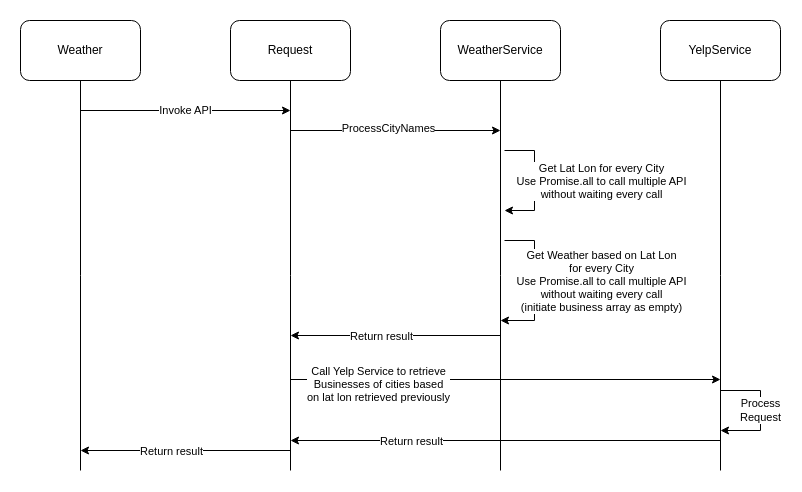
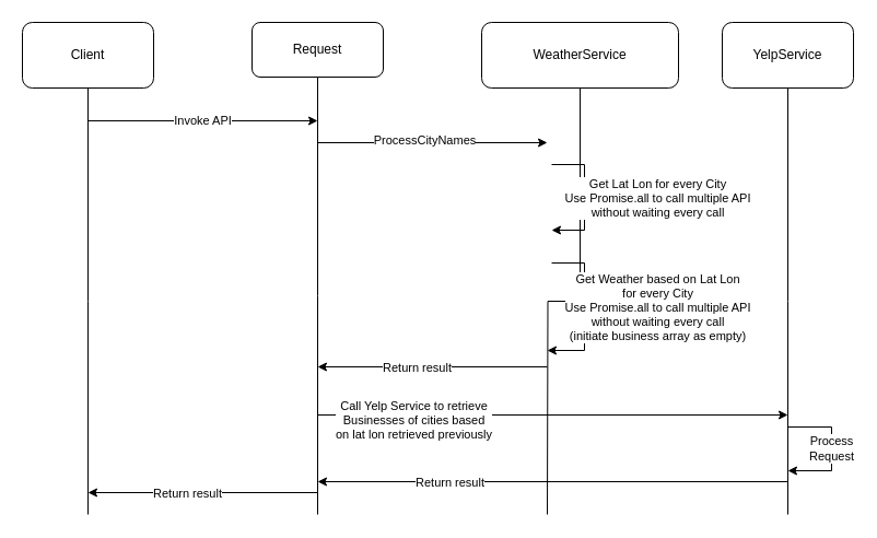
  <mxCell id="0" />
  <mxCell id="1" parent="0" />
  <mxCell id="2" style="edgeStyle=orthogonalEdgeStyle;rounded=0;orthogonalLoop=1;jettySize=auto;html=1;endArrow=none;endFill=0;" edge="1" parent="1" source="3"><mxGeometry relative="1" as="geometry"><mxPoint x="290" y="470" as="targetPoint" /></mxGeometry></mxCell>
- <mxCell id="3" value="Request" style="rounded=1;whiteSpace=wrap;html=1;" vertex="1" parent="1"><mxGeometry x="230" y="20" width="120" height="60" as="geometry" /></mxCell>
+ <mxCell id="3" value="Request" style="rounded=1;whiteSpace=wrap;html=1;" vertex="1" parent="1"><mxGeometry x="230" y="20" width="120" height="50" as="geometry" /></mxCell>
  <mxCell id="4" style="edgeStyle=orthogonalEdgeStyle;rounded=0;orthogonalLoop=1;jettySize=auto;html=1;endArrow=none;endFill=0;" edge="1" parent="1" source="5"><mxGeometry relative="1" as="geometry"><mxPoint x="500" y="470" as="targetPoint" /></mxGeometry></mxCell>
- <mxCell id="5" value="WeatherService" style="rounded=1;whiteSpace=wrap;html=1;" vertex="1" parent="1"><mxGeometry x="440" y="20" width="120" height="60" as="geometry" /></mxCell>
+ <mxCell id="5" value="WeatherService" style="rounded=1;whiteSpace=wrap;html=1;" vertex="1" parent="1"><mxGeometry x="440" y="20" width="180" height="60" as="geometry" /></mxCell>
  <mxCell id="6" style="edgeStyle=orthogonalEdgeStyle;rounded=0;orthogonalLoop=1;jettySize=auto;html=1;endArrow=none;endFill=0;" edge="1" parent="1" source="7"><mxGeometry relative="1" as="geometry"><mxPoint x="720" y="470" as="targetPoint" /></mxGeometry></mxCell>
  <mxCell id="7" value="YelpService" style="rounded=1;whiteSpace=wrap;html=1;" vertex="1" parent="1"><mxGeometry x="660" y="20" width="120" height="60" as="geometry" /></mxCell>
  <mxCell id="8" value="" style="endArrow=classic;html=1;rounded=0;" edge="1" parent="1"><mxGeometry width="50" height="50" relative="1" as="geometry"><mxPoint x="290" y="130" as="sourcePoint" /><mxPoint x="500" y="130" as="targetPoint" /></mxGeometry></mxCell>
  <mxCell id="9" value="ProcessCityNames" style="edgeLabel;html=1;align=center;verticalAlign=middle;resizable=0;points=[];" vertex="1" connectable="0" parent="8"><mxGeometry x="-0.076" y="3" relative="1" as="geometry"><mxPoint as="offset" /></mxGeometry></mxCell>
  <mxCell id="10" value="" style="endArrow=classic;html=1;rounded=0;" edge="1" parent="1"><mxGeometry width="50" height="50" relative="1" as="geometry"><mxPoint x="504" y="150" as="sourcePoint" /><mxPoint x="504" y="210" as="targetPoint" /><Array as="points"><mxPoint x="534" y="150" /><mxPoint x="534" y="210" /></Array></mxGeometry></mxCell>
  <mxCell id="11" value="Get Lat Lon for every City&lt;br&gt;Use Promise.all to call multiple API&lt;br&gt;without waiting every call" style="edgeLabel;html=1;align=center;verticalAlign=middle;resizable=0;points=[];" vertex="1" connectable="0" parent="10"><mxGeometry x="-0.076" y="3" relative="1" as="geometry"><mxPoint x="63" y="5" as="offset" /></mxGeometry></mxCell>
  <mxCell id="12" value="" style="endArrow=classic;html=1;rounded=0;" edge="1" parent="1"><mxGeometry width="50" height="50" relative="1" as="geometry"><mxPoint x="504" y="240" as="sourcePoint" /><mxPoint x="500" y="320" as="targetPoint" /><Array as="points"><mxPoint x="534" y="240" /><mxPoint x="534" y="320" /></Array></mxGeometry></mxCell>
  <mxCell id="13" value="Get Weather based on Lat Lon &lt;br&gt;for every City&lt;br&gt;Use Promise.all to call multiple API&lt;br&gt;without waiting every call&lt;br&gt;(initiate business array as empty)" style="edgeLabel;html=1;align=center;verticalAlign=middle;resizable=0;points=[];" vertex="1" connectable="0" parent="12"><mxGeometry x="-0.076" y="3" relative="1" as="geometry"><mxPoint x="63" y="3" as="offset" /></mxGeometry></mxCell>
  <mxCell id="14" value="" style="endArrow=classic;html=1;rounded=0;" edge="1" parent="1"><mxGeometry width="50" height="50" relative="1" as="geometry"><mxPoint x="500" y="335" as="sourcePoint" /><mxPoint x="290" y="335" as="targetPoint" /></mxGeometry></mxCell>
  <mxCell id="15" value="Return result" style="edgeLabel;html=1;align=center;verticalAlign=middle;resizable=0;points=[];" vertex="1" connectable="0" parent="14"><mxGeometry x="0.495" y="4" relative="1" as="geometry"><mxPoint x="37" y="-4" as="offset" /></mxGeometry></mxCell>
  <mxCell id="16" value="" style="endArrow=classic;html=1;rounded=0;" edge="1" parent="1"><mxGeometry width="50" height="50" relative="1" as="geometry"><mxPoint x="290" y="379" as="sourcePoint" /><mxPoint x="720" y="379" as="targetPoint" /></mxGeometry></mxCell>
  <mxCell id="17" value="Call Yelp Service to retrieve&lt;br&gt;Businesses of cities based&lt;br&gt;on lat lon retrieved previously" style="edgeLabel;html=1;align=center;verticalAlign=middle;resizable=0;points=[];" vertex="1" connectable="0" parent="16"><mxGeometry x="-0.595" y="-3" relative="1" as="geometry"><mxPoint y="1" as="offset" /></mxGeometry></mxCell>
  <mxCell id="18" value="Process&lt;br&gt;Request" style="endArrow=classic;html=1;rounded=0;" edge="1" parent="1"><mxGeometry width="50" height="50" relative="1" as="geometry"><mxPoint x="720" y="390" as="sourcePoint" /><mxPoint x="720" y="430" as="targetPoint" /><Array as="points"><mxPoint x="760" y="390" /><mxPoint x="760" y="430" /></Array></mxGeometry></mxCell>
  <mxCell id="19" value="" style="endArrow=classic;html=1;rounded=0;" edge="1" parent="1"><mxGeometry width="50" height="50" relative="1" as="geometry"><mxPoint x="720" y="440" as="sourcePoint" /><mxPoint x="290" y="440" as="targetPoint" /></mxGeometry></mxCell>
  <mxCell id="20" value="Return result" style="edgeLabel;html=1;align=center;verticalAlign=middle;resizable=0;points=[];" vertex="1" connectable="0" parent="19"><mxGeometry x="0.495" y="4" relative="1" as="geometry"><mxPoint x="11" y="-4" as="offset" /></mxGeometry></mxCell>
  <mxCell id="21" style="edgeStyle=orthogonalEdgeStyle;rounded=0;orthogonalLoop=1;jettySize=auto;html=1;endArrow=none;endFill=0;" edge="1" parent="1" source="22"><mxGeometry relative="1" as="geometry"><mxPoint x="80" y="470" as="targetPoint" /></mxGeometry></mxCell>
- <mxCell id="22" value="Weather" style="rounded=1;whiteSpace=wrap;html=1;" vertex="1" parent="1"><mxGeometry x="20" y="20" width="120" height="60" as="geometry" /></mxCell>
+ <mxCell id="22" value="Client" style="rounded=1;whiteSpace=wrap;html=1;" vertex="1" parent="1"><mxGeometry x="20" y="20" width="120" height="60" as="geometry" /></mxCell>
  <mxCell id="23" value="Invoke API" style="endArrow=classic;html=1;rounded=0;" edge="1" parent="1"><mxGeometry width="50" height="50" relative="1" as="geometry"><mxPoint x="80" y="110" as="sourcePoint" /><mxPoint x="290" y="110" as="targetPoint" /></mxGeometry></mxCell>
  <mxCell id="24" value="" style="endArrow=classic;html=1;rounded=0;" edge="1" parent="1"><mxGeometry width="50" height="50" relative="1" as="geometry"><mxPoint x="290" y="450" as="sourcePoint" /><mxPoint x="80" y="450" as="targetPoint" /></mxGeometry></mxCell>
  <mxCell id="25" value="Return result" style="edgeLabel;html=1;align=center;verticalAlign=middle;resizable=0;points=[];" vertex="1" connectable="0" parent="24"><mxGeometry x="0.495" y="4" relative="1" as="geometry"><mxPoint x="37" y="-4" as="offset" /></mxGeometry></mxCell>
